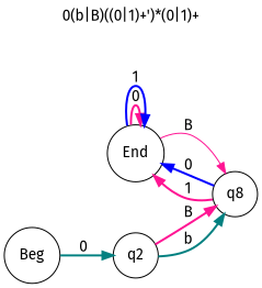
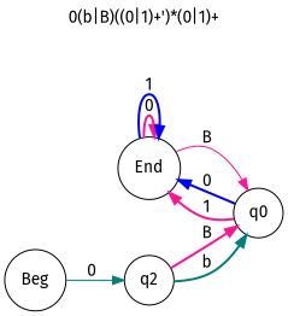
  digraph {
    fontname="Fira Sans"
    label="0(b|B)((0|1)+')*(0|1)+"
    labelloc=t
    rankdir=LR
    node [fontname="Fira Sans" shape=circle]
    edge [arrowhead=normal arrowtail=dot color=deeppink fontname="Fira Sans" style=bold]
    n1 [label=End]
-   q0 [label=q8]
+   q0
    q2
    n4 [label=Beg]
    n1 -> n1 [label=0]
    n1 -> n1 [color=blue label=1]
    n1 -> q0 [label=B style=solid]
    q0 -> n1 [color=blue label=0]
    q0 -> n1 [label=1]
    q2 -> q0 [label=B]
    q2 -> q0 [color=teal label=b]
-   n4 -> q2 [color=teal label=0]
+   n4 -> q2 [color=teal label=0 style=solid]
  }
